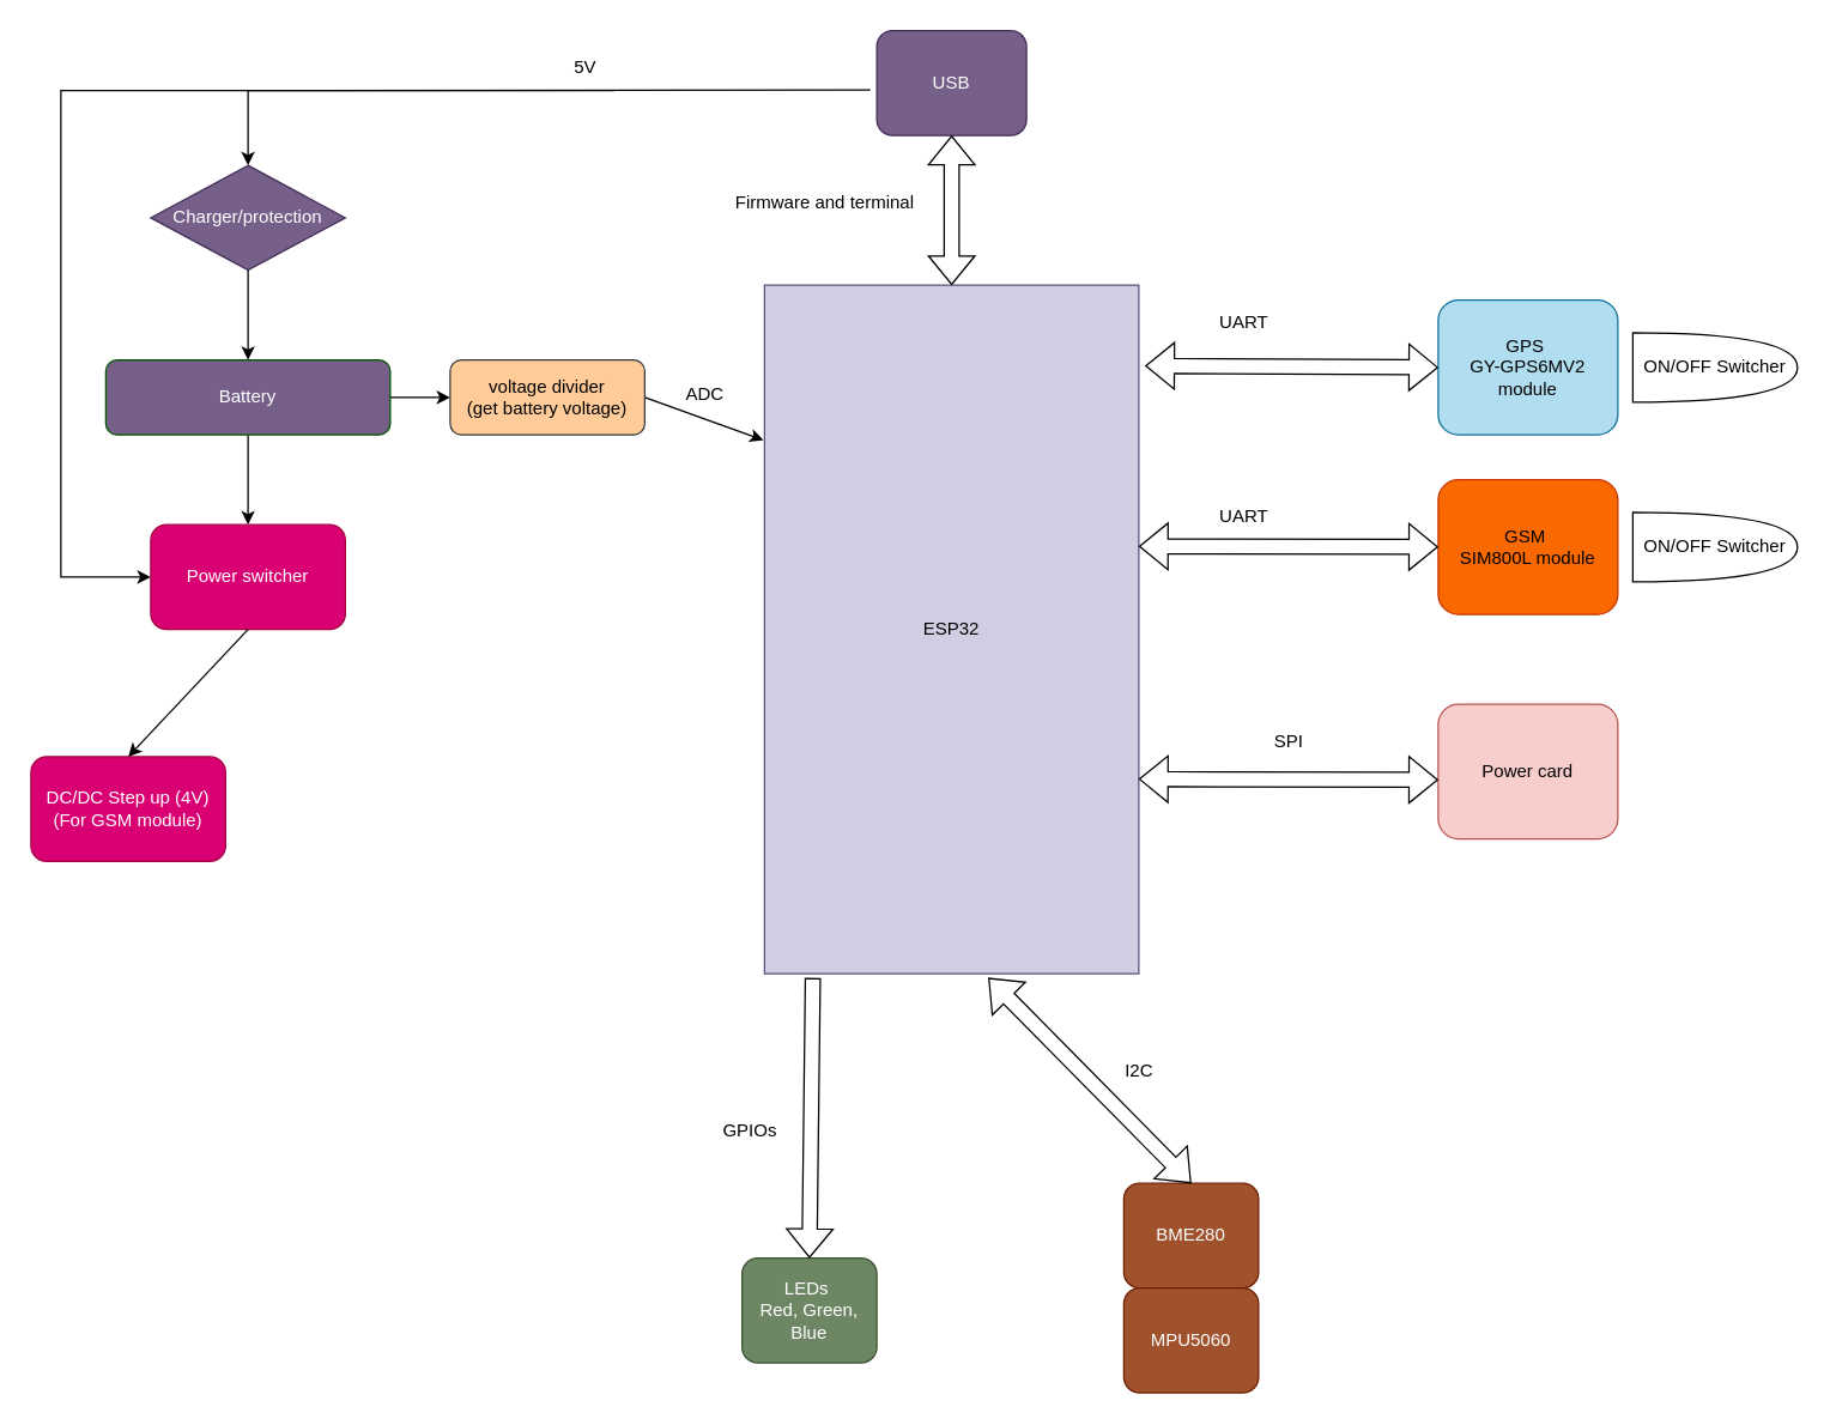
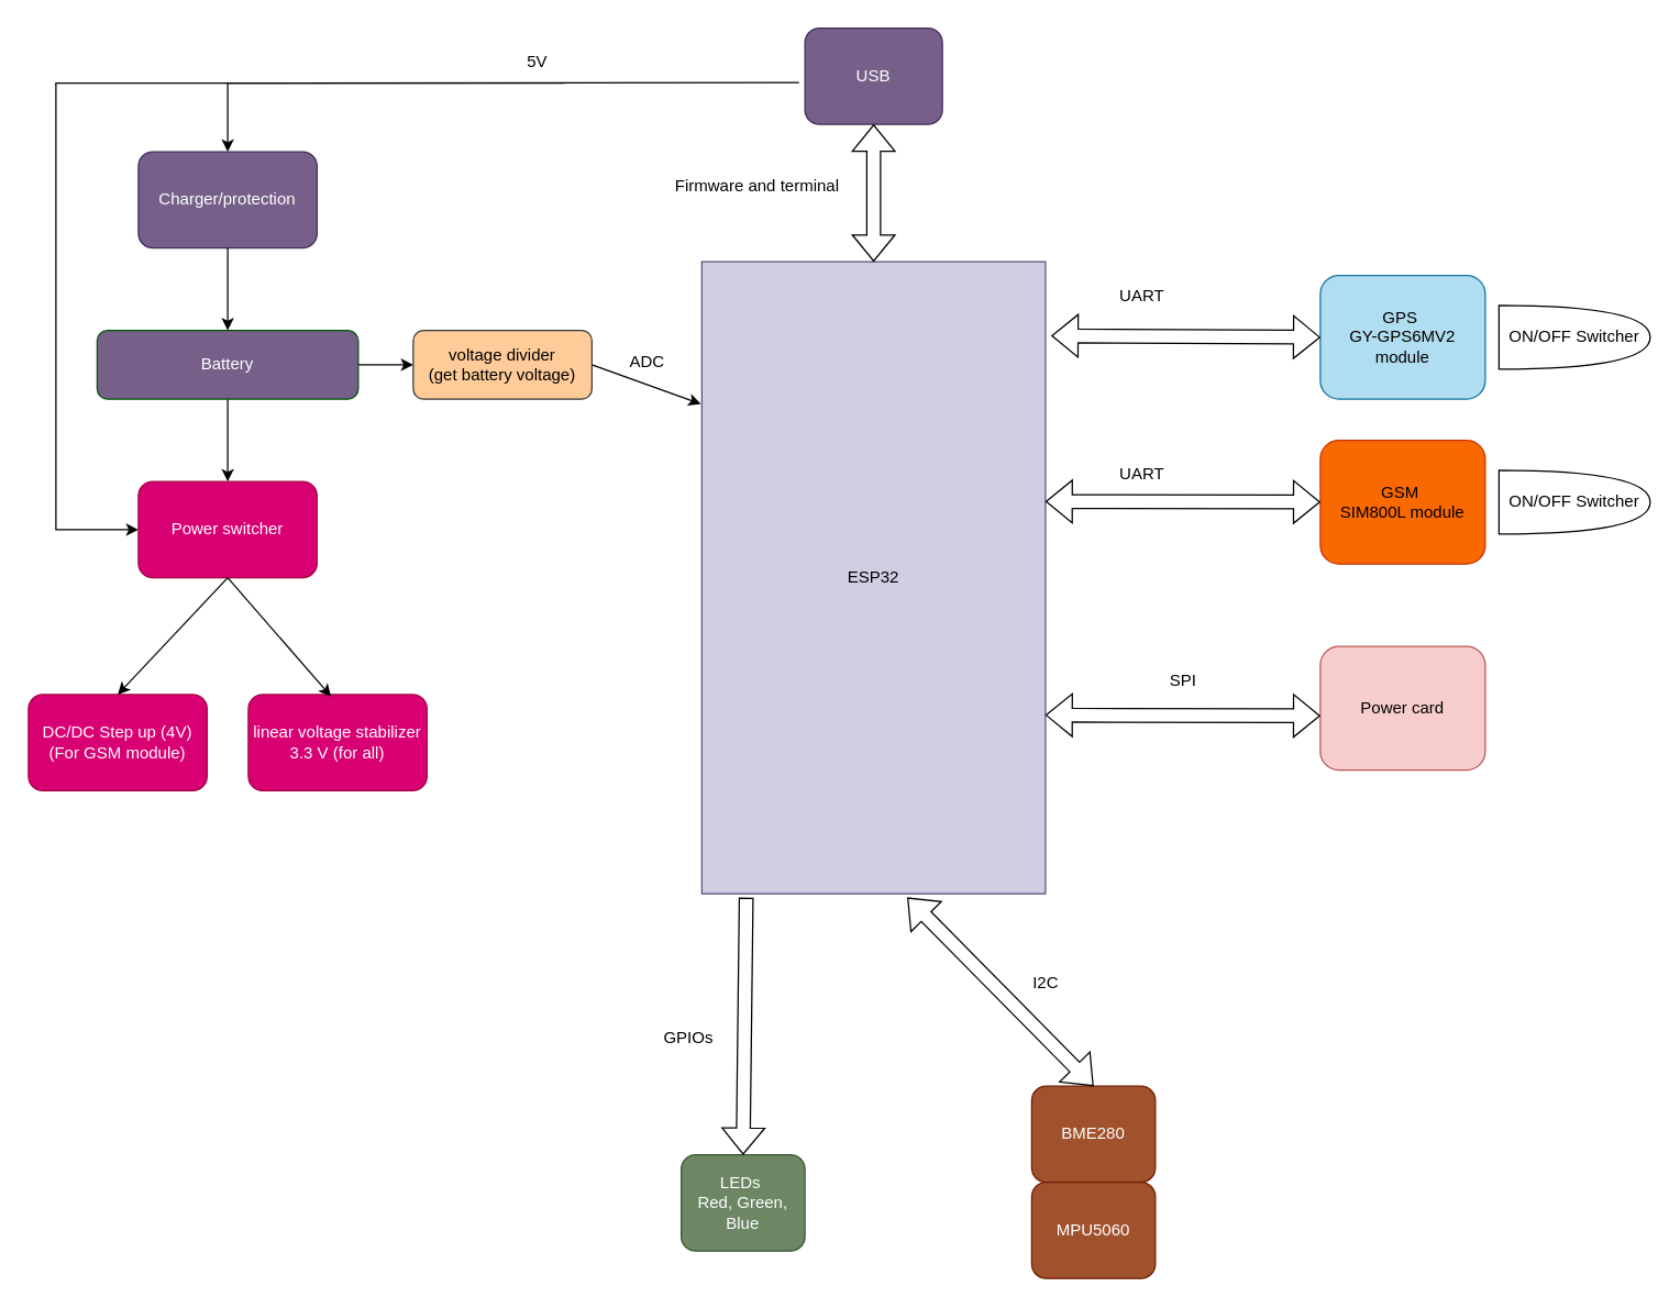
  <mxCell id="0" />
  <mxCell id="1" parent="0" />
  <mxCell id="2" value="ESP32" style="rounded=0;whiteSpace=wrap;html=1;fillColor=#d0cee2;strokeColor=#56517e;" vertex="1" parent="1"><mxGeometry x="510" y="190" width="250" height="460" as="geometry" /></mxCell>
  <mxCell id="3" value="GPS&amp;nbsp;&lt;br&gt;&amp;nbsp;GY-GPS6MV2&amp;nbsp;&lt;br&gt;module" style="rounded=1;whiteSpace=wrap;html=1;fillColor=#b1ddf0;strokeColor=#10739e;" vertex="1" parent="1"><mxGeometry x="960" y="200" width="120" height="90" as="geometry" /></mxCell>
  <mxCell id="4" value="GSM&amp;nbsp;&lt;br&gt;SIM800L module" style="rounded=1;whiteSpace=wrap;html=1;fillColor=#fa6800;strokeColor=#C73500;fontColor=#000000;" vertex="1" parent="1"><mxGeometry x="960" y="320" width="120" height="90" as="geometry" /></mxCell>
  <mxCell id="5" value="Power card" style="rounded=1;whiteSpace=wrap;html=1;fillColor=#f8cecc;strokeColor=#b85450;" vertex="1" parent="1"><mxGeometry x="960" y="470" width="120" height="90" as="geometry" /></mxCell>
  <mxCell id="6" value="BME280" style="rounded=1;whiteSpace=wrap;html=1;fillColor=#a0522d;fontColor=#ffffff;strokeColor=#6D1F00;" vertex="1" parent="1"><mxGeometry x="750" y="790" width="90" height="70" as="geometry" /></mxCell>
  <mxCell id="7" value="MPU5060" style="rounded=1;whiteSpace=wrap;html=1;fillColor=#a0522d;fontColor=#ffffff;strokeColor=#6D1F00;" vertex="1" parent="1"><mxGeometry x="750" y="860" width="90" height="70" as="geometry" /></mxCell>
  <mxCell id="8" value="LEDs&amp;nbsp;&lt;br&gt;Red, Green, Blue" style="rounded=1;whiteSpace=wrap;html=1;fillColor=#6d8764;fontColor=#ffffff;strokeColor=#3A5431;" vertex="1" parent="1"><mxGeometry x="495" y="840" width="90" height="70" as="geometry" /></mxCell>
  <mxCell id="9" value="USB" style="rounded=1;whiteSpace=wrap;html=1;fillColor=#76608a;fontColor=#ffffff;strokeColor=#432D57;" vertex="1" parent="1"><mxGeometry x="585" y="20" width="100" height="70" as="geometry" /></mxCell>
  <mxCell id="10" value="" style="edgeStyle=orthogonalEdgeStyle;rounded=0;orthogonalLoop=1;jettySize=auto;html=1;" edge="1" parent="1" source="12" target="22"><mxGeometry relative="1" as="geometry" /></mxCell>
  <mxCell id="11" value="" style="edgeStyle=orthogonalEdgeStyle;rounded=0;orthogonalLoop=1;jettySize=auto;html=1;" edge="1" parent="1" source="12" target="38"><mxGeometry relative="1" as="geometry" /></mxCell>
  <mxCell id="12" value="Battery" style="rounded=1;whiteSpace=wrap;html=1;fillColor=#76608a;strokeColor=#005700;fontColor=#ffffff;" vertex="1" parent="1"><mxGeometry x="70" y="240" width="190" height="50" as="geometry" /></mxCell>
- <mxCell id="13" value="Charger/protection" style="rhombus;whiteSpace=wrap;html=1;fillColor=#76608a;fontColor=#ffffff;strokeColor=#432D57;" vertex="1" parent="1"><mxGeometry x="100" y="110" width="130" height="70" as="geometry" /></mxCell>
+ <mxCell id="13" value="Charger/protection" style="rounded=1;whiteSpace=wrap;html=1;fillColor=#76608a;fontColor=#ffffff;strokeColor=#432D57;" vertex="1" parent="1"><mxGeometry x="100" y="110" width="130" height="70" as="geometry" /></mxCell>
  <mxCell id="14" value="DC/DC Step up (4V)&lt;br&gt;(For GSM module)" style="rounded=1;whiteSpace=wrap;html=1;fillColor=#d80073;fontColor=#ffffff;strokeColor=#A50040;" vertex="1" parent="1"><mxGeometry x="20" y="505" width="130" height="70" as="geometry" /></mxCell>
+ <mxCell id="15" value="linear voltage stabilizer 3.3 V (for all)" style="rounded=1;whiteSpace=wrap;html=1;fillColor=#d80073;fontColor=#ffffff;strokeColor=#A50040;" vertex="1" parent="1"><mxGeometry x="180" y="505" width="130" height="70" as="geometry" /></mxCell>
  <mxCell id="16" value="Firmware and terminal" style="text;html=1;align=center;verticalAlign=middle;resizable=0;points=[];autosize=1;strokeColor=none;fillColor=none;" vertex="1" parent="1"><mxGeometry x="480" y="120" width="140" height="30" as="geometry" /></mxCell>
  <mxCell id="17" value="" style="shape=flexArrow;endArrow=classic;startArrow=classic;html=1;rounded=0;entryX=0.5;entryY=1;entryDx=0;entryDy=0;exitX=0.5;exitY=0;exitDx=0;exitDy=0;" edge="1" parent="1" source="2" target="9"><mxGeometry width="100" height="100" relative="1" as="geometry"><mxPoint x="460" y="290" as="sourcePoint" /><mxPoint x="560" y="190" as="targetPoint" /></mxGeometry></mxCell>
  <mxCell id="18" value="" style="endArrow=classic;html=1;rounded=0;entryX=0.5;entryY=0;entryDx=0;entryDy=0;" edge="1" parent="1" target="13"><mxGeometry width="50" height="50" relative="1" as="geometry"><mxPoint x="410" y="60" as="sourcePoint" /><mxPoint x="420" y="220" as="targetPoint" /><Array as="points"><mxPoint x="165" y="60" /></Array></mxGeometry></mxCell>
  <mxCell id="19" value="5V" style="text;html=1;align=center;verticalAlign=middle;resizable=0;points=[];autosize=1;strokeColor=none;fillColor=none;" vertex="1" parent="1"><mxGeometry x="370" y="30" width="40" height="30" as="geometry" /></mxCell>
  <mxCell id="20" value="" style="endArrow=classic;html=1;rounded=0;exitX=0.5;exitY=1;exitDx=0;exitDy=0;entryX=0.5;entryY=0;entryDx=0;entryDy=0;" edge="1" parent="1" source="13" target="12"><mxGeometry width="50" height="50" relative="1" as="geometry"><mxPoint x="350" y="310" as="sourcePoint" /><mxPoint x="400" y="260" as="targetPoint" /></mxGeometry></mxCell>
  <mxCell id="21" value="" style="endArrow=classic;html=1;rounded=0;exitX=-0.043;exitY=0.567;exitDx=0;exitDy=0;entryX=0;entryY=0.5;entryDx=0;entryDy=0;exitPerimeter=0;" edge="1" parent="1" source="9" target="22"><mxGeometry width="50" height="50" relative="1" as="geometry"><mxPoint x="415" y="60" as="sourcePoint" /><mxPoint x="40" y="345" as="targetPoint" /><Array as="points"><mxPoint x="40" y="60" /><mxPoint x="40" y="385" /></Array></mxGeometry></mxCell>
  <mxCell id="22" value="Power switcher" style="rounded=1;whiteSpace=wrap;html=1;fillColor=#d80073;fontColor=#ffffff;strokeColor=#A50040;" vertex="1" parent="1"><mxGeometry x="100" y="350" width="130" height="70" as="geometry" /></mxCell>
+ <mxCell id="23" value="" style="endArrow=classic;html=1;rounded=0;exitX=0.5;exitY=1;exitDx=0;exitDy=0;entryX=0.463;entryY=0.021;entryDx=0;entryDy=0;entryPerimeter=0;" edge="1" parent="1" source="22" target="15"><mxGeometry width="50" height="50" relative="1" as="geometry"><mxPoint x="320" y="390" as="sourcePoint" /><mxPoint x="370" y="340" as="targetPoint" /></mxGeometry></mxCell>
  <mxCell id="24" value="" style="endArrow=classic;html=1;rounded=0;exitX=0.5;exitY=1;exitDx=0;exitDy=0;entryX=0.5;entryY=0;entryDx=0;entryDy=0;" edge="1" parent="1" source="22" target="14"><mxGeometry width="50" height="50" relative="1" as="geometry"><mxPoint x="320" y="390" as="sourcePoint" /><mxPoint x="370" y="340" as="targetPoint" /></mxGeometry></mxCell>
  <mxCell id="25" value="" style="shape=flexArrow;endArrow=classic;startArrow=classic;html=1;rounded=0;entryX=0;entryY=0.5;entryDx=0;entryDy=0;exitX=1.017;exitY=0.117;exitDx=0;exitDy=0;exitPerimeter=0;" edge="1" parent="1" source="2" target="3"><mxGeometry width="100" height="100" relative="1" as="geometry"><mxPoint x="870" y="490" as="sourcePoint" /><mxPoint x="890" y="244.995" as="targetPoint" /></mxGeometry></mxCell>
  <mxCell id="26" value="UART" style="text;html=1;align=center;verticalAlign=middle;resizable=0;points=[];autosize=1;strokeColor=none;fillColor=none;" vertex="1" parent="1"><mxGeometry x="800" y="200" width="60" height="30" as="geometry" /></mxCell>
  <mxCell id="27" value="" style="shape=flexArrow;endArrow=classic;startArrow=classic;html=1;rounded=0;exitX=1.017;exitY=0.117;exitDx=0;exitDy=0;exitPerimeter=0;" edge="1" parent="1" target="4"><mxGeometry width="100" height="100" relative="1" as="geometry"><mxPoint x="760" y="364.5" as="sourcePoint" /><mxPoint x="886" y="365.5" as="targetPoint" /></mxGeometry></mxCell>
  <mxCell id="28" value="UART" style="text;html=1;align=center;verticalAlign=middle;resizable=0;points=[];autosize=1;strokeColor=none;fillColor=none;" vertex="1" parent="1"><mxGeometry x="800" y="330" width="60" height="30" as="geometry" /></mxCell>
  <mxCell id="29" value="ON/OFF Switcher" style="shape=or;whiteSpace=wrap;html=1;" vertex="1" parent="1"><mxGeometry x="1090" y="221.88" width="110" height="46.25" as="geometry" /></mxCell>
  <mxCell id="30" value="ON/OFF Switcher" style="shape=or;whiteSpace=wrap;html=1;" vertex="1" parent="1"><mxGeometry x="1090" y="341.88" width="110" height="46.25" as="geometry" /></mxCell>
  <mxCell id="31" value="" style="shape=flexArrow;endArrow=classic;startArrow=classic;html=1;rounded=0;exitX=1.017;exitY=0.117;exitDx=0;exitDy=0;exitPerimeter=0;" edge="1" parent="1"><mxGeometry width="100" height="100" relative="1" as="geometry"><mxPoint x="760" y="520" as="sourcePoint" /><mxPoint x="960" y="520.5" as="targetPoint" /></mxGeometry></mxCell>
  <mxCell id="32" value="SPI" style="text;html=1;align=center;verticalAlign=middle;resizable=0;points=[];autosize=1;strokeColor=none;fillColor=none;" vertex="1" parent="1"><mxGeometry x="840" y="480" width="40" height="30" as="geometry" /></mxCell>
  <mxCell id="33" value="" style="shape=flexArrow;endArrow=classic;startArrow=classic;html=1;rounded=0;exitX=0.5;exitY=0;exitDx=0;exitDy=0;entryX=0.598;entryY=1.006;entryDx=0;entryDy=0;entryPerimeter=0;" edge="1" parent="1" source="6" target="2"><mxGeometry width="100" height="100" relative="1" as="geometry"><mxPoint x="630" y="620" as="sourcePoint" /><mxPoint x="730" y="520" as="targetPoint" /></mxGeometry></mxCell>
  <mxCell id="34" value="I2C" style="text;html=1;align=center;verticalAlign=middle;resizable=0;points=[];autosize=1;strokeColor=none;fillColor=none;" vertex="1" parent="1"><mxGeometry x="740" y="700" width="40" height="30" as="geometry" /></mxCell>
  <mxCell id="35" value="" style="shape=flexArrow;endArrow=classic;html=1;rounded=0;entryX=0.5;entryY=0;entryDx=0;entryDy=0;exitX=0.129;exitY=1.006;exitDx=0;exitDy=0;exitPerimeter=0;" edge="1" parent="1" source="2" target="8"><mxGeometry width="50" height="50" relative="1" as="geometry"><mxPoint x="520" y="760" as="sourcePoint" /><mxPoint x="690" y="620" as="targetPoint" /></mxGeometry></mxCell>
  <mxCell id="36" value="GPIOs" style="text;html=1;align=center;verticalAlign=middle;resizable=0;points=[];autosize=1;strokeColor=none;fillColor=none;" vertex="1" parent="1"><mxGeometry x="470" y="740" width="60" height="30" as="geometry" /></mxCell>
  <mxCell id="37" value="" style="endArrow=classic;html=1;rounded=0;entryX=-0.003;entryY=0.225;entryDx=0;entryDy=0;entryPerimeter=0;exitX=1;exitY=0.5;exitDx=0;exitDy=0;" edge="1" parent="1" source="38" target="2"><mxGeometry width="50" height="50" relative="1" as="geometry"><mxPoint x="440" y="290" as="sourcePoint" /><mxPoint x="660" y="370" as="targetPoint" /></mxGeometry></mxCell>
  <mxCell id="38" value="voltage divider&lt;br&gt;(get battery voltage)" style="rounded=1;whiteSpace=wrap;html=1;fillColor=#ffcc99;strokeColor=#36393d;" vertex="1" parent="1"><mxGeometry x="300" y="240" width="130" height="50" as="geometry" /></mxCell>
  <mxCell id="39" value="ADC" style="text;html=1;align=center;verticalAlign=middle;resizable=0;points=[];autosize=1;strokeColor=none;fillColor=none;" vertex="1" parent="1"><mxGeometry x="445" y="248" width="50" height="30" as="geometry" /></mxCell>
